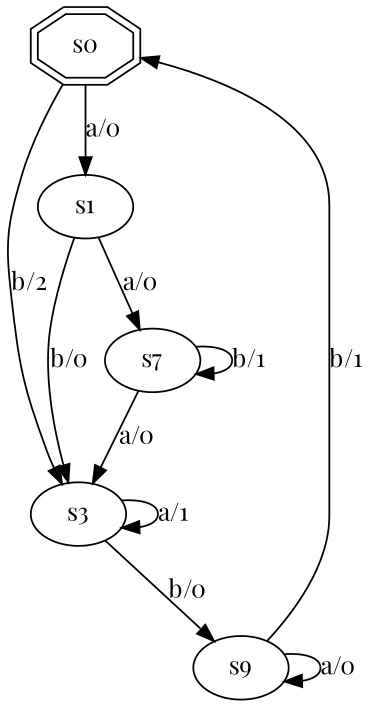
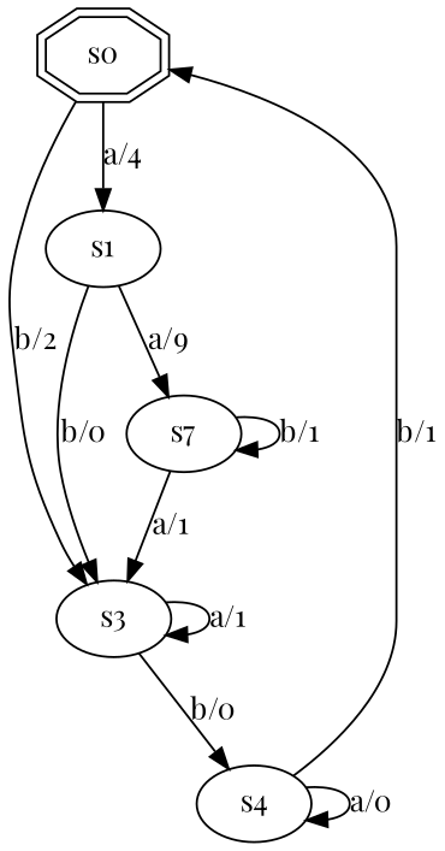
  digraph {
    fontname="Playfair Display"
    node [fontname="Playfair Display"]
    edge [fontname="Playfair Display"]
    s0 [shape=doubleoctagon]
    s3
    s1
-   s4 [label=s9]
+   s4
    n5 [label=s7]
    s0 -> s3 [label="b/2"]
-   s0 -> s1 [label="a/0"]
+   s0 -> s1 [label="a/4"]
    s3 -> s3 [label="a/1"]
    s3 -> s4 [label="b/0"]
    s1 -> s3 [label="b/0"]
-   s1 -> n5 [label="a/0"]
+   s1 -> n5 [label="a/9"]
    s4 -> s0 [label="b/1"]
    s4 -> s4 [label="a/0"]
-   n5 -> s3 [label="a/0"]
+   n5 -> s3 [label="a/1"]
    n5 -> n5 [label="b/1"]
  }
